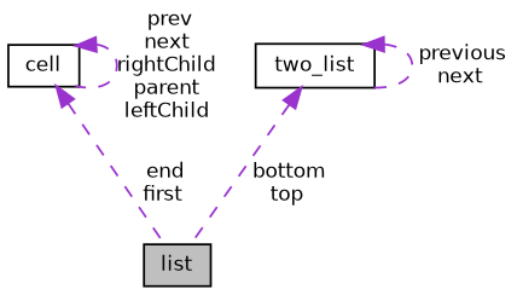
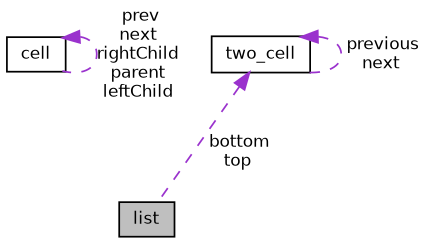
  digraph {
    node [color=black fillcolor=white fontname=Helvetica fontsize=10 shape=record style=filled]
    edge [color=darkorchid3 dir=back fontname=Helvetica fontsize=10 labelfontname=Helvetica labelfontsize=10 style=dashed]
    n1 [fillcolor=grey75 fontcolor=black height=0.2 label=list width=0.4]
    n2 [height=0.2 label=cell width=0.4]
-   n3 [height=0.2 label=two_list width=0.4]
-   n2 -> n1 [label=" end\nfirst"]
+   n3 [height=0.2 label=two_cell width=0.4]
    n2 -> n2 [label=" prev\nnext\nrightChild\nparent\nleftChild"]
    n3 -> n1 [label=" bottom\ntop"]
    n3 -> n3 [label=" previous\nnext"]
  }
